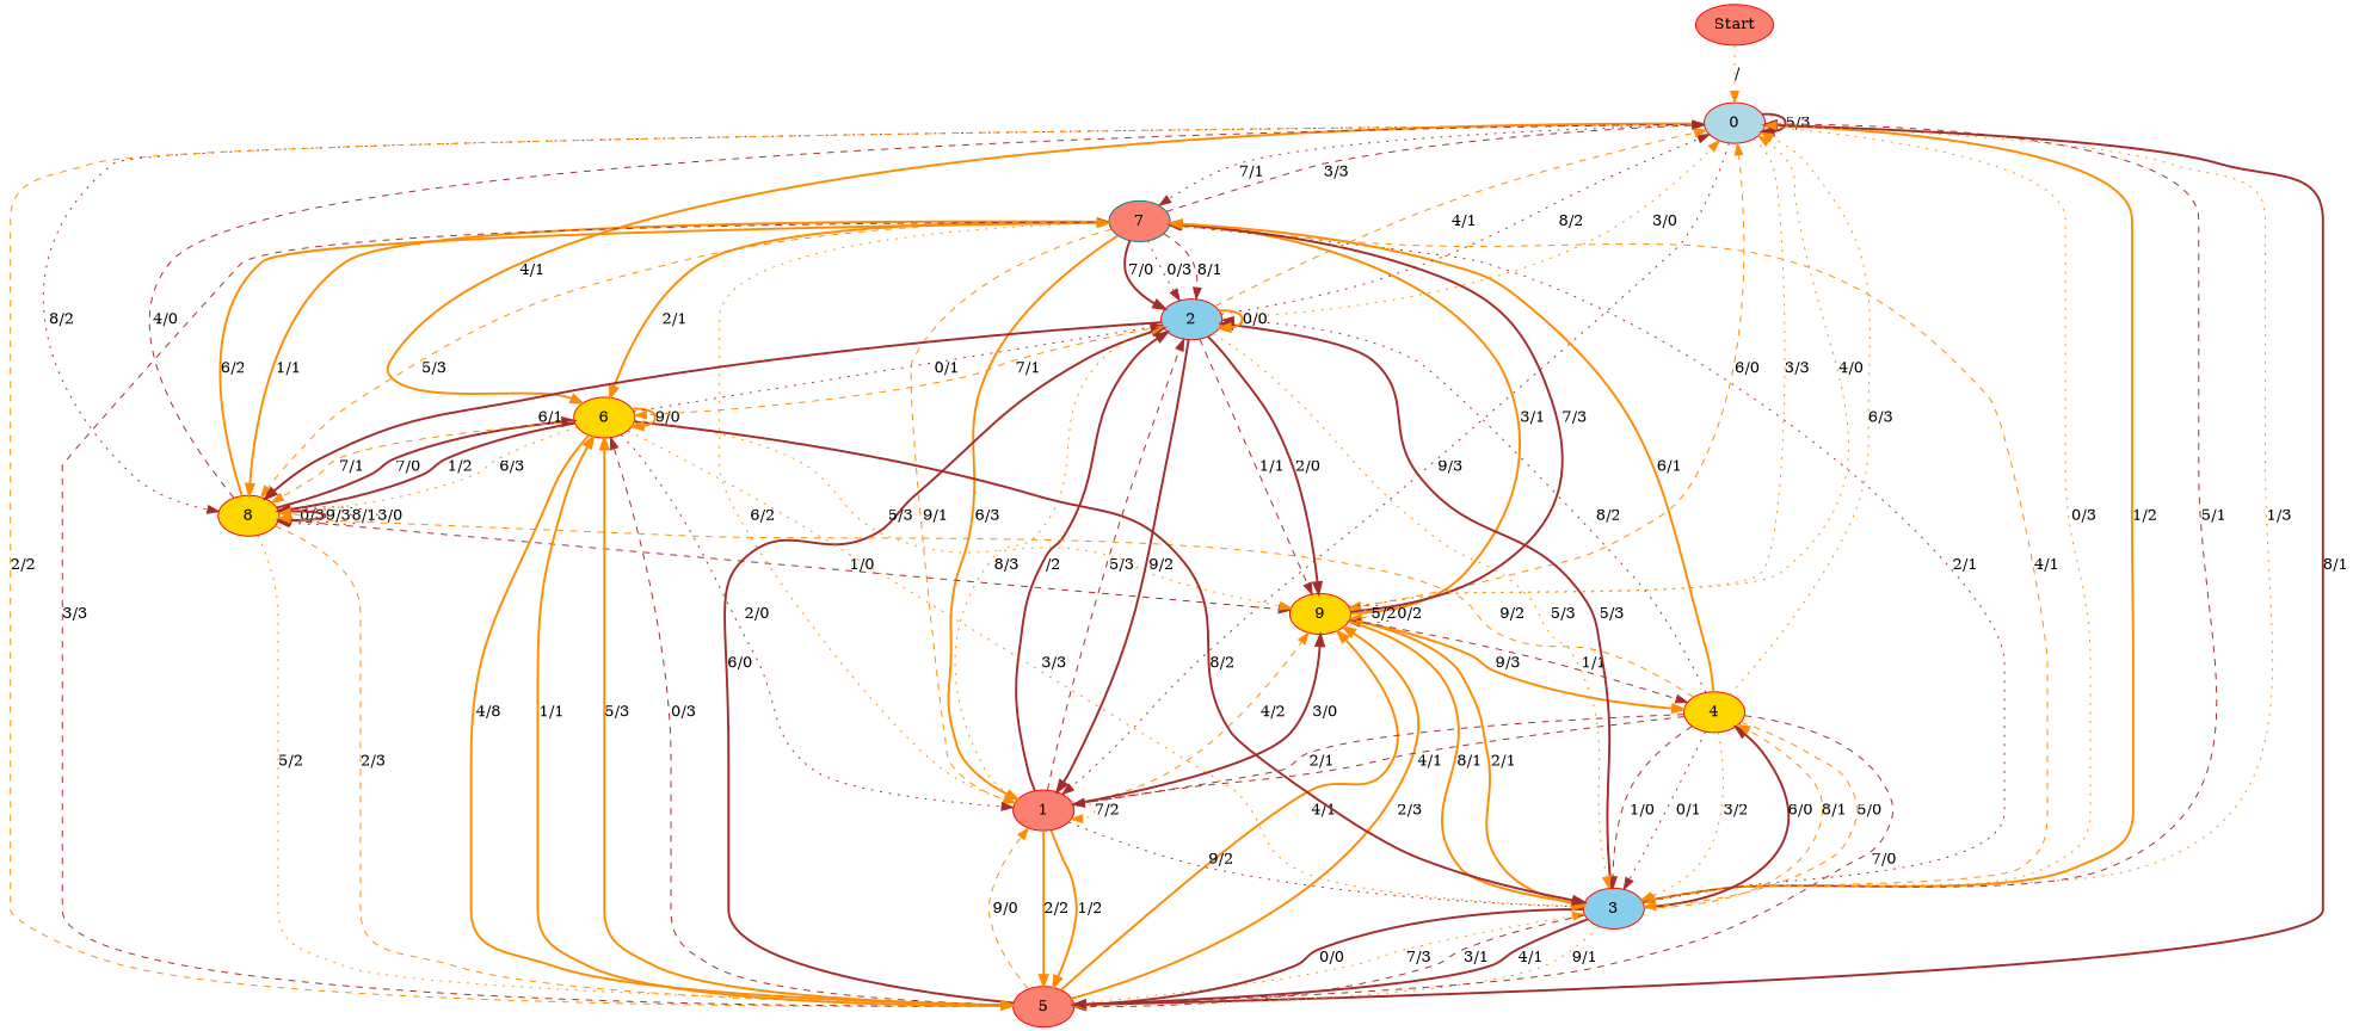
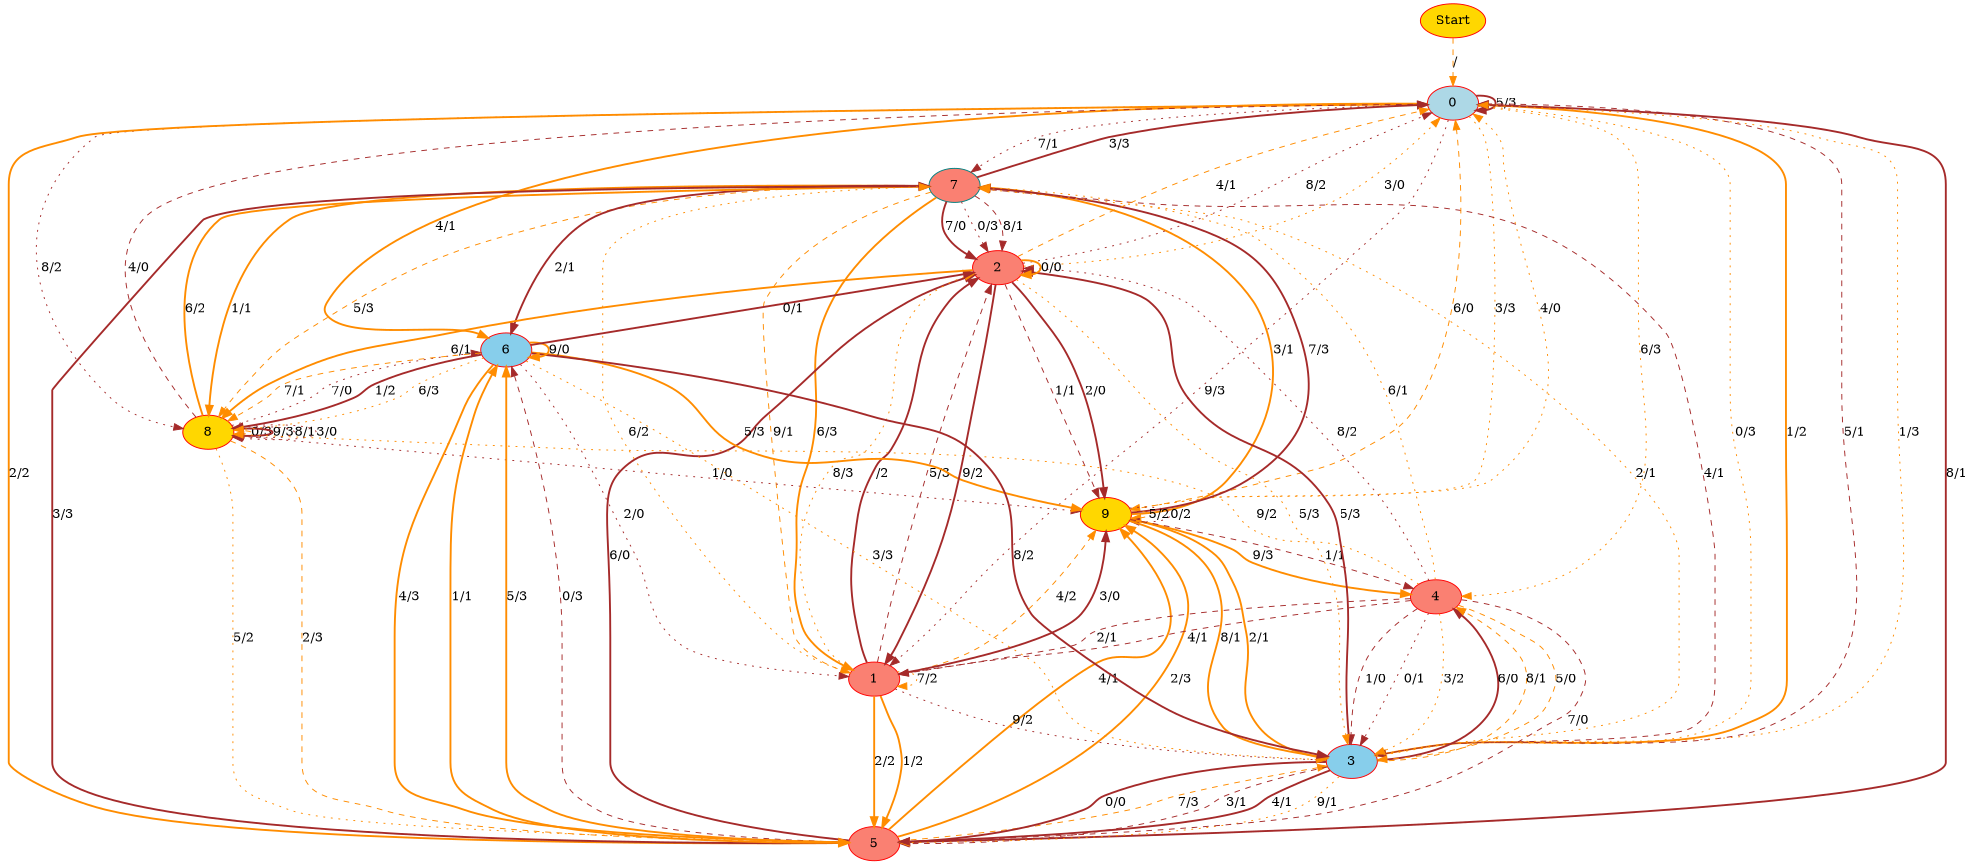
  digraph {
    node [color=red fillcolor=salmon style=filled]
    edge [color=darkorange style=bold]
    0 [fillcolor=lightblue]
-   Start
+   Start [fillcolor=gold]
    7 [color=teal]
    8 [fillcolor=gold]
    5
    9 [fillcolor=gold]
    3 [fillcolor=skyblue]
    1
-   4 [fillcolor=gold]
-   6 [fillcolor=gold]
-   2 [fillcolor=skyblue]
+   4
+   6 [fillcolor=skyblue]
+   2
    0 -> 0 [color=brown label="5/3"]
    0 -> 7 [color=brown label="7/1" style=dotted]
    0 -> 8 [color=brown label="8/2" style=dotted]
-   0 -> 5 [label="2/2" style=dashed]
+   0 -> 5 [label="2/2"]
    0 -> 9 [label="3/3" style=dotted]
    0 -> 3 [label="0/3" style=dotted]
    0 -> 3 [label="1/2"]
    0 -> 1 [color=brown label="9/3" style=dotted]
-   4 -> 0 [label="6/3" style=dotted]
+   0 -> 4 [label="6/3" style=dotted]
    0 -> 6 [label="4/1"]
-   Start -> 0 [label="/" style=dotted]
-   7 -> 0 [color=brown label="3/3" style=dashed]
+   Start -> 0 [label="/" style=dashed]
+   7 -> 0 [color=brown label="3/3"]
    7 -> 8 [label="1/1"]
    7 -> 8 [label="5/3" style=dashed]
-   7 -> 3 [label="4/1" style=dashed]
+   7 -> 3 [color=brown label="4/1" style=dashed]
    7 -> 1 [label="6/3"]
    7 -> 1 [label="9/1" style=dashed]
-   7 -> 6 [label="2/1"]
+   7 -> 6 [color=brown label="2/1"]
    7 -> 2 [color=brown label="0/3" style=dotted]
    7 -> 2 [color=brown label="8/1" style=dashed]
    7 -> 2 [color=brown label="7/0"]
    8 -> 0 [color=brown label="4/0" style=dashed]
    8 -> 7 [label="6/2"]
    8 -> 8 [label="0/3" style=dashed]
    8 -> 8 [color=brown label="9/3"]
    8 -> 8 [color=brown label="8/1" style=dotted]
    8 -> 8 [color=brown label="3/0" style=dotted]
    8 -> 5 [label="5/2" style=dotted]
    8 -> 5 [label="2/3" style=dashed]
-   8 -> 9 [color=brown label="1/0" style=dashed]
-   8 -> 6 [color=brown label="7/0"]
+   8 -> 9 [color=brown label="1/0" style=dotted]
+   8 -> 6 [color=brown label="7/0" style=dotted]
    5 -> 0 [color=brown label="8/1"]
-   5 -> 7 [color=brown label="3/3" style=dashed]
+   5 -> 7 [color=brown label="3/3"]
    5 -> 9 [label="4/1"]
    5 -> 9 [label="2/3"]
-   5 -> 3 [label="7/3" style=dotted]
-   5 -> 1 [label="9/0" style=dashed]
+   5 -> 3 [label="7/3" style=dashed]
    5 -> 6 [label="1/1"]
    5 -> 6 [label="5/3"]
    5 -> 6 [color=brown label="0/3" style=dashed]
    5 -> 2 [color=brown label="6/0"]
    9 -> 0 [label="4/0" style=dotted]
    9 -> 0 [label="6/0" style=dashed]
    9 -> 7 [label="3/1"]
    9 -> 7 [color=brown label="7/3"]
    9 -> 9 [label="5/2" style=dashed]
    9 -> 9 [color=brown label="0/2" style=dotted]
    9 -> 3 [label="8/1"]
    9 -> 3 [label="2/1"]
    9 -> 4 [label="9/3"]
    9 -> 4 [color=brown label="1/1" style=dashed]
    3 -> 0 [color=brown label="5/1" style=dashed]
    3 -> 0 [label="1/3" style=dotted]
-   3 -> 7 [color=brown label="2/1" style=dotted]
+   3 -> 7 [label="2/1" style=dotted]
    3 -> 5 [color=brown label="0/0"]
    3 -> 5 [color=brown label="3/1" style=dashed]
    3 -> 5 [color=brown label="4/1"]
    3 -> 5 [label="9/1" style=dotted]
    3 -> 4 [color=brown label="6/0"]
    3 -> 4 [label="8/1" style=dashed]
    3 -> 2 [color=brown label="5/3"]
    1 -> 7 [label="6/2" style=dotted]
    1 -> 5 [label="1/2"]
    1 -> 5 [label="2/2"]
    1 -> 9 [label="4/2" style=dashed]
    1 -> 9 [color=brown label="3/0"]
    1 -> 3 [color=brown label="9/2" style=dotted]
    1 -> 1 [label="7/2" style=dotted]
    1 -> 2 [label="8/3" style=dotted]
    1 -> 2 [color=brown label="/2"]
    1 -> 2 [color=brown label="5/3" style=dashed]
-   4 -> 7 [label="6/1"]
-   4 -> 8 [label="9/2" style=dashed]
+   4 -> 7 [label="6/1" style=dotted]
+   4 -> 8 [label="9/2" style=dotted]
    4 -> 5 [color=brown label="7/0" style=dashed]
    4 -> 3 [label="5/0" style=dashed]
    4 -> 3 [label="3/2" style=dotted]
    4 -> 3 [color=brown label="1/0" style=dashed]
    4 -> 3 [color=brown label="0/1" style=dotted]
    4 -> 1 [color=brown label="2/1" style=dashed]
    4 -> 1 [color=brown label="4/1" style=dashed]
    4 -> 2 [color=brown label="8/2" style=dotted]
    6 -> 8 [label="7/1" style=dashed]
    6 -> 8 [color=brown label="1/2"]
    6 -> 8 [label="6/3" style=dotted]
-   6 -> 5 [label="4/8"]
-   6 -> 9 [label="5/3" style=dotted]
+   6 -> 5 [label="4/3"]
+   6 -> 9 [label="5/3"]
    6 -> 3 [label="3/3" style=dotted]
    6 -> 3 [color=brown label="8/2"]
    6 -> 1 [color=brown label="2/0" style=dotted]
    6 -> 6 [label="9/0"]
-   6 -> 2 [color=brown label="0/1" style=dotted]
+   6 -> 2 [color=brown label="0/1"]
    2 -> 0 [color=brown label="8/2" style=dotted]
    2 -> 0 [label="3/0" style=dotted]
    2 -> 0 [label="4/1" style=dashed]
-   2 -> 8 [color=brown label="6/1"]
+   2 -> 8 [label="6/1"]
    2 -> 9 [color=brown label="1/1" style=dashed]
    2 -> 9 [color=brown label="2/0"]
    2 -> 3 [label="5/3" style=dotted]
    2 -> 1 [color=brown label="9/2"]
-   2 -> 6 [label="7/1" style=dashed]
    2 -> 2 [label="0/0"]
  }
